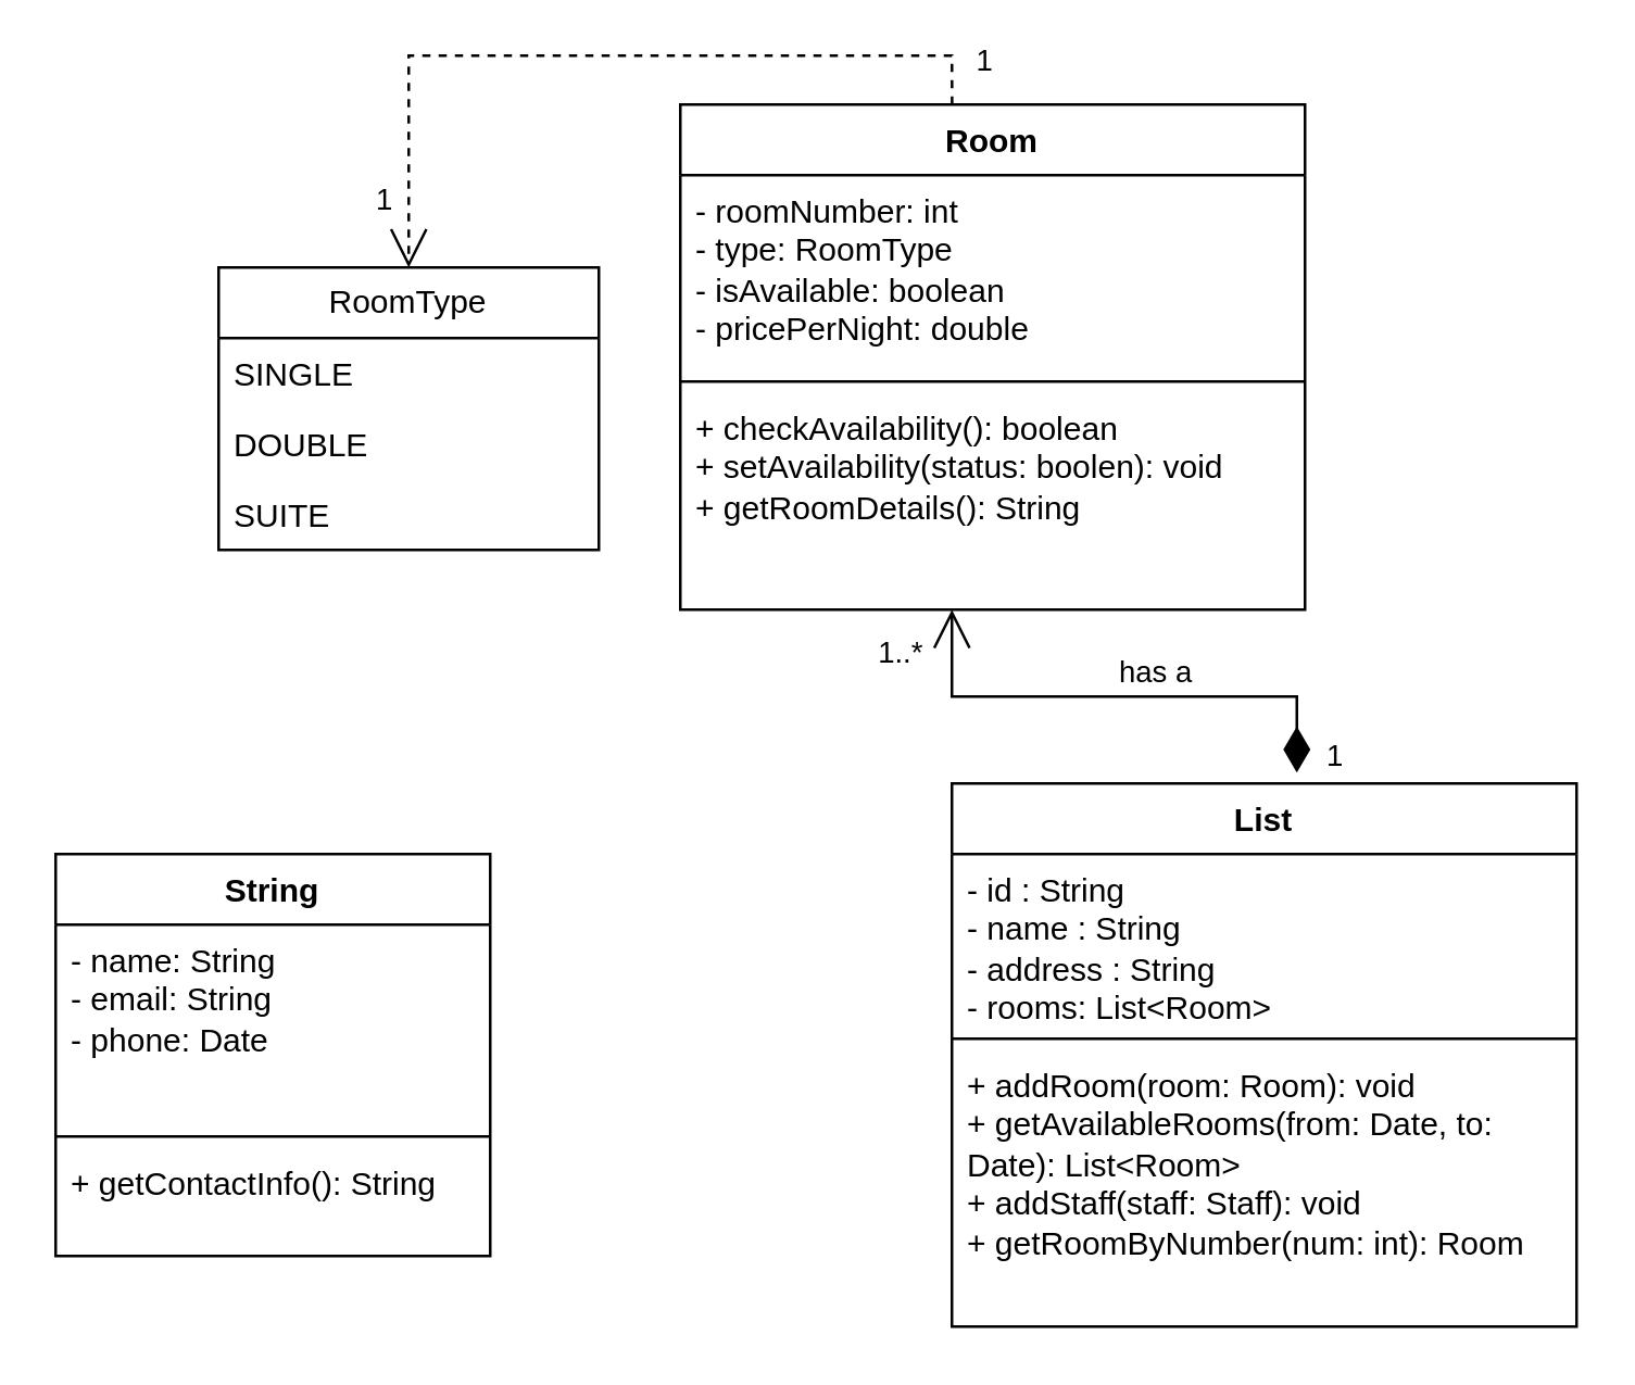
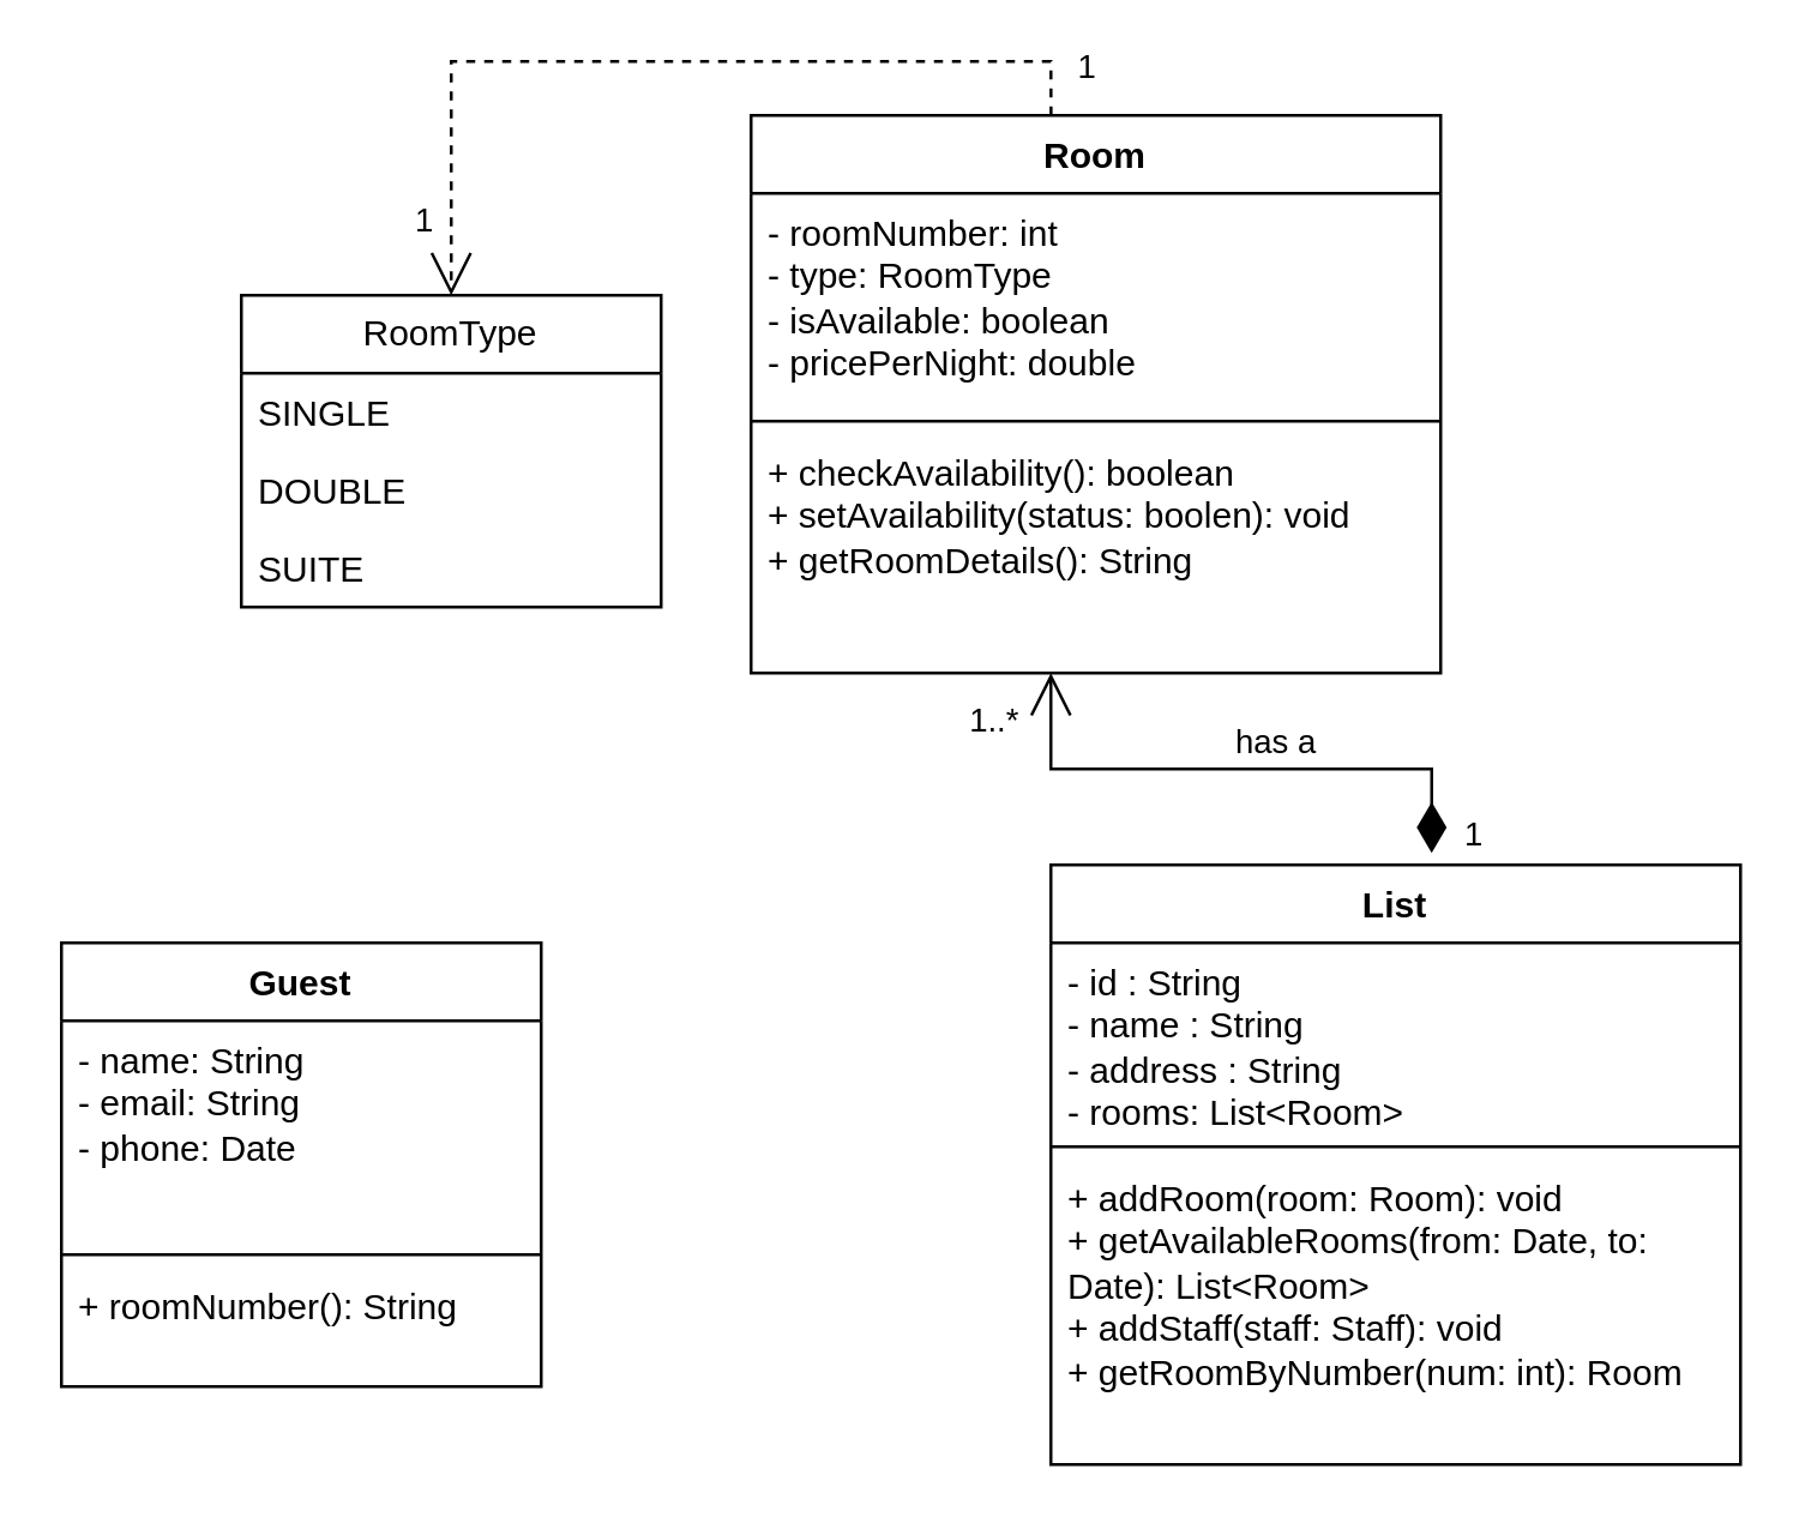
  <mxCell id="0" />
  <mxCell id="1" parent="0" />
  <mxCell id="2" value="List" style="swimlane;fontStyle=1;align=center;verticalAlign=top;childLayout=stackLayout;horizontal=1;startSize=26;horizontalStack=0;resizeParent=1;resizeParentMax=0;resizeLast=0;collapsible=1;marginBottom=0;whiteSpace=wrap;html=1;" parent="1" vertex="1"><mxGeometry x="350" y="288" width="230" height="200" as="geometry"><mxRectangle x="350" y="240" width="70" height="30" as="alternateBounds" /></mxGeometry></mxCell>
  <mxCell id="3" value="- id : String&lt;br&gt;&lt;div&gt;- name : String&amp;nbsp;&lt;/div&gt;&lt;div&gt;- address : String&lt;/div&gt;&lt;div&gt;- rooms: List&amp;lt;Room&amp;gt;&lt;/div&gt;&lt;div&gt;- staff: List&amp;lt;Staff&amp;gt;&lt;/div&gt;" style="text;strokeColor=none;fillColor=none;align=left;verticalAlign=top;spacingLeft=4;spacingRight=4;overflow=hidden;rotatable=0;points=[[0,0.5],[1,0.5]];portConstraint=eastwest;whiteSpace=wrap;html=1;" parent="2" vertex="1"><mxGeometry y="26" width="230" height="64" as="geometry" /></mxCell>
  <mxCell id="4" value="" style="line;strokeWidth=1;fillColor=none;align=left;verticalAlign=middle;spacingTop=-1;spacingLeft=3;spacingRight=3;rotatable=0;labelPosition=right;points=[];portConstraint=eastwest;strokeColor=inherit;" parent="2" vertex="1"><mxGeometry y="90" width="230" height="8" as="geometry" /></mxCell>
  <mxCell id="5" value="&lt;div&gt;+ addRoom(room: Room): void&lt;/div&gt;&lt;div&gt;+ getAvailableRooms(from: Date, to: Date): List&amp;lt;Room&amp;gt;&lt;/div&gt;&lt;div&gt;+ addStaff(staff: Staff): void&lt;/div&gt;&lt;div&gt;+ getRoomByNumber(num: int): Room&lt;/div&gt;" style="text;strokeColor=none;fillColor=none;align=left;verticalAlign=top;spacingLeft=4;spacingRight=4;overflow=hidden;rotatable=0;points=[[0,0.5],[1,0.5]];portConstraint=eastwest;whiteSpace=wrap;html=1;" parent="2" vertex="1"><mxGeometry y="98" width="230" height="102" as="geometry" /></mxCell>
  <mxCell id="6" value="Room" style="swimlane;fontStyle=1;align=center;verticalAlign=top;childLayout=stackLayout;horizontal=1;startSize=26;horizontalStack=0;resizeParent=1;resizeParentMax=0;resizeLast=0;collapsible=1;marginBottom=0;whiteSpace=wrap;html=1;" vertex="1" parent="1"><mxGeometry x="250" y="38" width="230" height="186" as="geometry"><mxRectangle x="290" y="150" width="70" height="30" as="alternateBounds" /></mxGeometry></mxCell>
  <mxCell id="7" value="- roomNumber: int&lt;div&gt;- type: RoomType&lt;/div&gt;&lt;div&gt;- isAvailable: boolean&lt;/div&gt;&lt;div&gt;- pricePerNight: double&lt;/div&gt;" style="text;strokeColor=none;fillColor=none;align=left;verticalAlign=top;spacingLeft=4;spacingRight=4;overflow=hidden;rotatable=0;points=[[0,0.5],[1,0.5]];portConstraint=eastwest;whiteSpace=wrap;html=1;" vertex="1" parent="6"><mxGeometry y="26" width="230" height="72" as="geometry" /></mxCell>
  <mxCell id="8" value="" style="line;strokeWidth=1;fillColor=none;align=left;verticalAlign=middle;spacingTop=-1;spacingLeft=3;spacingRight=3;rotatable=0;labelPosition=right;points=[];portConstraint=eastwest;strokeColor=inherit;" vertex="1" parent="6"><mxGeometry y="98" width="230" height="8" as="geometry" /></mxCell>
  <mxCell id="9" value="+ checkAvailability(): boolean&lt;div&gt;+ setAvailability(status: boolen): void&lt;/div&gt;&lt;div&gt;+ getRoomDetails(): String&lt;/div&gt;" style="text;strokeColor=none;fillColor=none;align=left;verticalAlign=top;spacingLeft=4;spacingRight=4;overflow=hidden;rotatable=0;points=[[0,0.5],[1,0.5]];portConstraint=eastwest;whiteSpace=wrap;html=1;" vertex="1" parent="6"><mxGeometry y="106" width="230" height="80" as="geometry" /></mxCell>
  <mxCell id="10" value="RoomType" style="swimlane;fontStyle=0;childLayout=stackLayout;horizontal=1;startSize=26;fillColor=none;horizontalStack=0;resizeParent=1;resizeParentMax=0;resizeLast=0;collapsible=1;marginBottom=0;whiteSpace=wrap;html=1;" vertex="1" parent="1"><mxGeometry x="80" y="98" width="140" height="104" as="geometry"><mxRectangle x="120" y="210" width="100" height="30" as="alternateBounds" /></mxGeometry></mxCell>
  <mxCell id="11" value="SINGLE" style="text;strokeColor=none;fillColor=none;align=left;verticalAlign=top;spacingLeft=4;spacingRight=4;overflow=hidden;rotatable=0;points=[[0,0.5],[1,0.5]];portConstraint=eastwest;whiteSpace=wrap;html=1;" vertex="1" parent="10"><mxGeometry y="26" width="140" height="26" as="geometry" /></mxCell>
  <mxCell id="12" value="DOUBLE" style="text;strokeColor=none;fillColor=none;align=left;verticalAlign=top;spacingLeft=4;spacingRight=4;overflow=hidden;rotatable=0;points=[[0,0.5],[1,0.5]];portConstraint=eastwest;whiteSpace=wrap;html=1;" vertex="1" parent="10"><mxGeometry y="52" width="140" height="26" as="geometry" /></mxCell>
  <mxCell id="13" value="SUITE" style="text;strokeColor=none;fillColor=none;align=left;verticalAlign=top;spacingLeft=4;spacingRight=4;overflow=hidden;rotatable=0;points=[[0,0.5],[1,0.5]];portConstraint=eastwest;whiteSpace=wrap;html=1;" vertex="1" parent="10"><mxGeometry y="78" width="140" height="26" as="geometry" /></mxCell>
  <mxCell id="14" value="has a&amp;nbsp;" style="endArrow=open;html=1;endSize=12;startArrow=diamondThin;startSize=14;startFill=1;edgeStyle=orthogonalEdgeStyle;align=left;verticalAlign=bottom;rounded=0;" edge="1" parent="1"><mxGeometry x="0.018" relative="1" as="geometry"><mxPoint x="477" y="284" as="sourcePoint" /><mxPoint x="350" y="224" as="targetPoint" /><Array as="points"><mxPoint x="477" y="256" /><mxPoint x="350" y="256" /></Array><mxPoint as="offset" /></mxGeometry></mxCell>
  <mxCell id="15" value="1" style="edgeLabel;html=1;align=center;verticalAlign=middle;resizable=0;points=[];" vertex="1" connectable="0" parent="14"><mxGeometry x="-0.925" relative="1" as="geometry"><mxPoint x="13" as="offset" /></mxGeometry></mxCell>
  <mxCell id="16" value="1..*" style="edgeLabel;html=1;align=center;verticalAlign=middle;resizable=0;points=[];" vertex="1" connectable="0" parent="14"><mxGeometry x="0.983" y="2" relative="1" as="geometry"><mxPoint x="-18" y="13" as="offset" /></mxGeometry></mxCell>
  <mxCell id="17" value="" style="endArrow=open;endFill=1;endSize=12;html=1;rounded=0;entryX=0.5;entryY=0;entryDx=0;entryDy=0;exitX=0.435;exitY=0;exitDx=0;exitDy=0;exitPerimeter=0;dashed=1;" edge="1" parent="1" source="6" target="10"><mxGeometry width="160" relative="1" as="geometry"><mxPoint x="340" y="18" as="sourcePoint" /><mxPoint x="150" y="79.67" as="targetPoint" /><Array as="points"><mxPoint x="350" y="20" /><mxPoint x="150" y="20" /></Array></mxGeometry></mxCell>
  <mxCell id="18" value="1" style="edgeLabel;html=1;align=center;verticalAlign=middle;resizable=0;points=[];" vertex="1" connectable="0" parent="17"><mxGeometry x="-0.886" y="1" relative="1" as="geometry"><mxPoint x="12" as="offset" /></mxGeometry></mxCell>
  <mxCell id="19" value="1" style="edgeLabel;html=1;align=center;verticalAlign=middle;resizable=0;points=[];" vertex="1" connectable="0" parent="17"><mxGeometry x="0.829" y="1" relative="1" as="geometry"><mxPoint x="-11" as="offset" /></mxGeometry></mxCell>
- <mxCell id="20" value="String" style="swimlane;fontStyle=1;align=center;verticalAlign=top;childLayout=stackLayout;horizontal=1;startSize=26;horizontalStack=0;resizeParent=1;resizeParentMax=0;resizeLast=0;collapsible=1;marginBottom=0;whiteSpace=wrap;html=1;" vertex="1" parent="1"><mxGeometry x="20" y="314" width="160" height="148" as="geometry" /></mxCell>
+ <mxCell id="20" value="Guest" style="swimlane;fontStyle=1;align=center;verticalAlign=top;childLayout=stackLayout;horizontal=1;startSize=26;horizontalStack=0;resizeParent=1;resizeParentMax=0;resizeLast=0;collapsible=1;marginBottom=0;whiteSpace=wrap;html=1;" vertex="1" parent="1"><mxGeometry x="20" y="314" width="160" height="148" as="geometry" /></mxCell>
  <mxCell id="21" value="- name: String&amp;nbsp;&lt;div&gt;- email: String&amp;nbsp;&lt;/div&gt;&lt;div&gt;- phone: Date&lt;/div&gt;" style="text;strokeColor=none;fillColor=none;align=left;verticalAlign=top;spacingLeft=4;spacingRight=4;overflow=hidden;rotatable=0;points=[[0,0.5],[1,0.5]];portConstraint=eastwest;whiteSpace=wrap;html=1;" vertex="1" parent="20"><mxGeometry y="26" width="160" height="74" as="geometry" /></mxCell>
  <mxCell id="22" value="" style="line;strokeWidth=1;fillColor=none;align=left;verticalAlign=middle;spacingTop=-1;spacingLeft=3;spacingRight=3;rotatable=0;labelPosition=right;points=[];portConstraint=eastwest;strokeColor=inherit;" vertex="1" parent="20"><mxGeometry y="100" width="160" height="8" as="geometry" /></mxCell>
- <mxCell id="23" value="+ getContactInfo(): String" style="text;strokeColor=none;fillColor=none;align=left;verticalAlign=top;spacingLeft=4;spacingRight=4;overflow=hidden;rotatable=0;points=[[0,0.5],[1,0.5]];portConstraint=eastwest;whiteSpace=wrap;html=1;" vertex="1" parent="20"><mxGeometry y="108" width="160" height="40" as="geometry" /></mxCell>
+ <mxCell id="23" value="+ roomNumber(): String" style="text;strokeColor=none;fillColor=none;align=left;verticalAlign=top;spacingLeft=4;spacingRight=4;overflow=hidden;rotatable=0;points=[[0,0.5],[1,0.5]];portConstraint=eastwest;whiteSpace=wrap;html=1;" vertex="1" parent="20"><mxGeometry y="108" width="160" height="40" as="geometry" /></mxCell>
